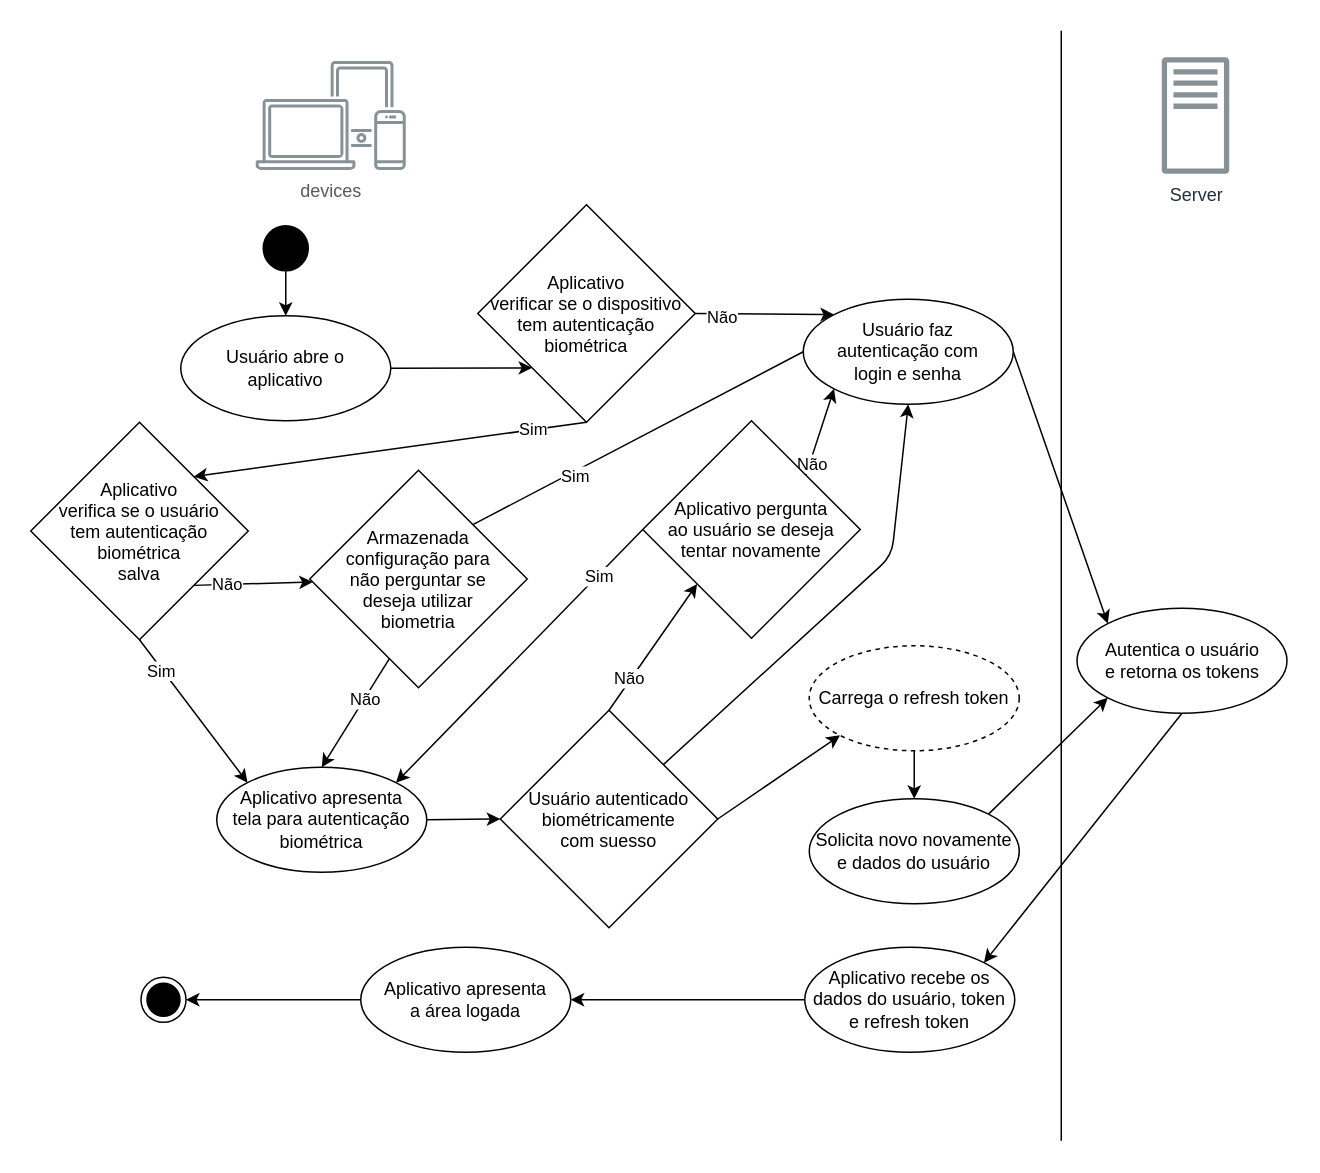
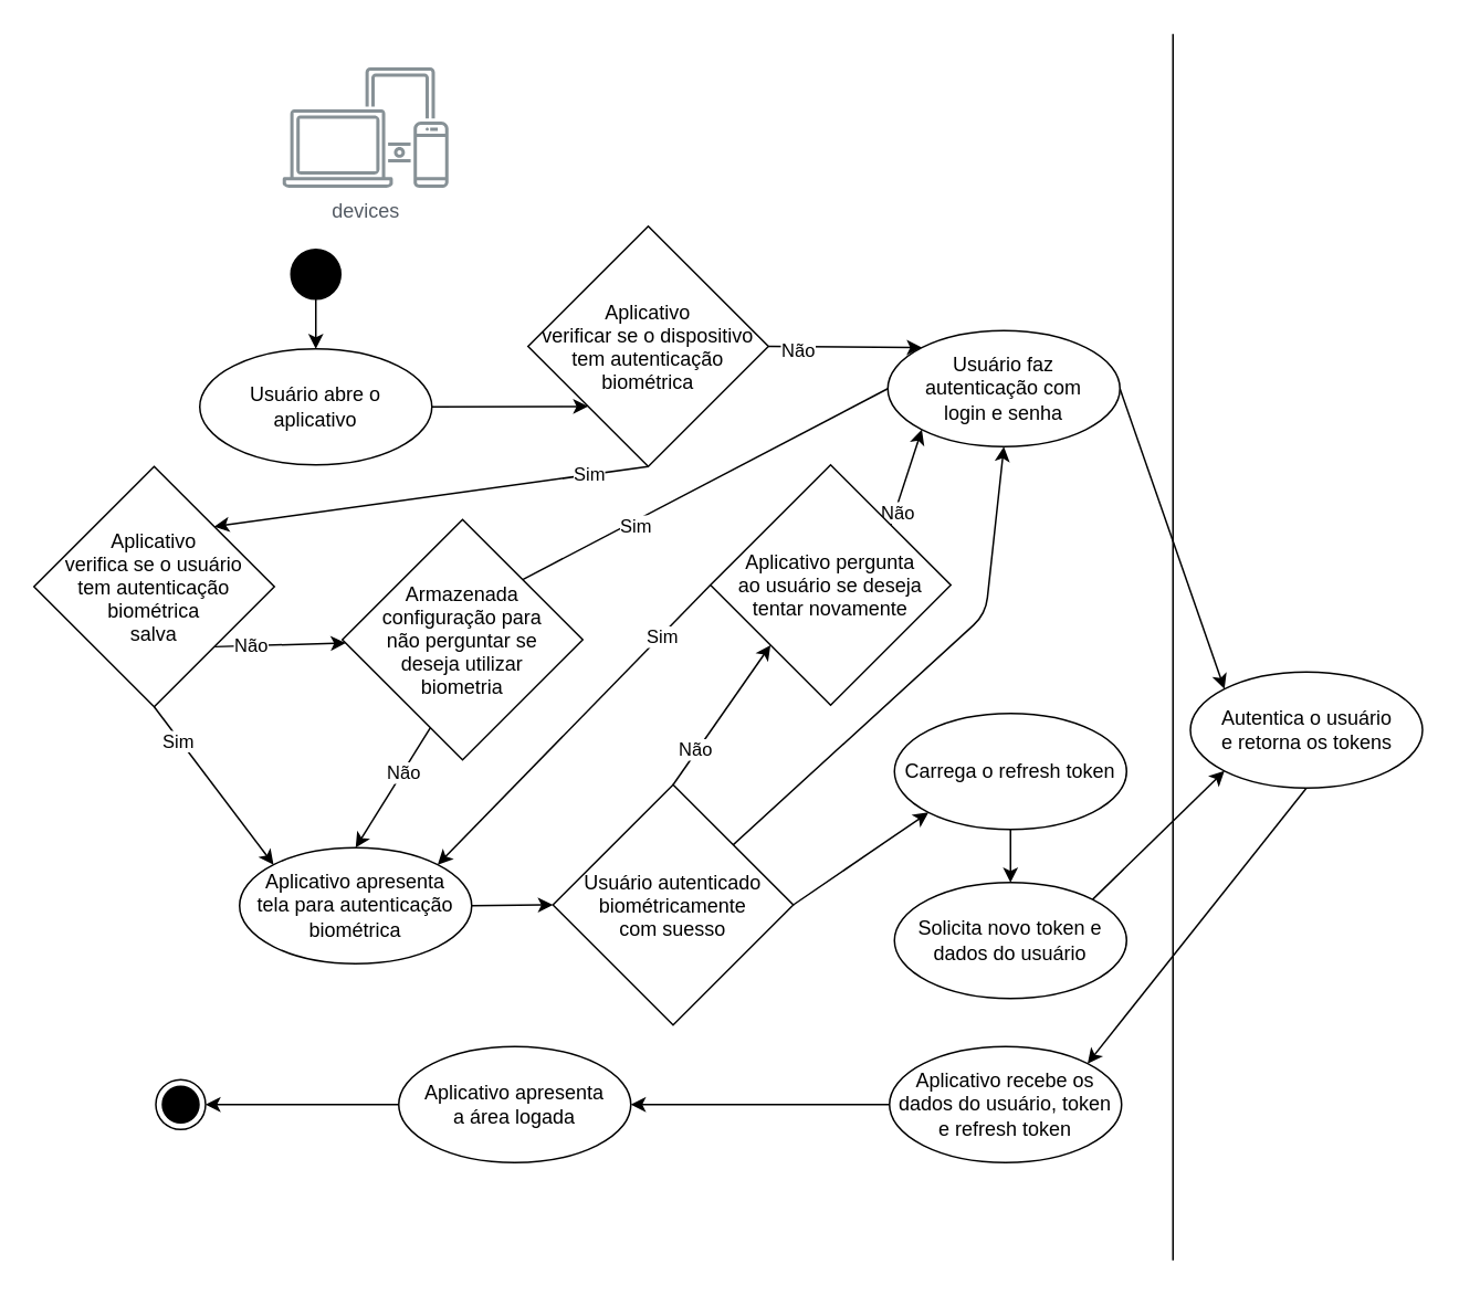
  <mxCell id="0" />
  <mxCell id="1" parent="0" />
  <mxCell id="2" value="devices" style="sketch=0;outlineConnect=0;gradientColor=none;fontColor=#545B64;strokeColor=none;fillColor=#879196;dashed=0;verticalLabelPosition=bottom;verticalAlign=top;align=center;html=1;fontSize=12;fontStyle=0;aspect=fixed;shape=mxgraph.aws4.illustration_devices;pointerEvents=1" vertex="1" parent="1"><mxGeometry x="170" y="40" width="100" height="73" as="geometry" /></mxCell>
- <mxCell id="3" value="Server" style="sketch=0;outlineConnect=0;fontColor=#232F3E;gradientColor=none;fillColor=#879196;strokeColor=none;dashed=0;verticalLabelPosition=bottom;verticalAlign=top;align=center;html=1;fontSize=12;fontStyle=0;aspect=fixed;pointerEvents=1;shape=mxgraph.aws4.traditional_server;" vertex="1" parent="1"><mxGeometry x="774" y="37.5" width="45" height="78" as="geometry" /></mxCell>
  <mxCell id="4" value="" style="endArrow=none;html=1;" edge="1" parent="1"><mxGeometry width="50" height="50" relative="1" as="geometry"><mxPoint x="707" y="760" as="sourcePoint" /><mxPoint x="707" y="20" as="targetPoint" /></mxGeometry></mxCell>
  <mxCell id="5" style="edgeStyle=none;html=1;exitX=0.5;exitY=1;exitDx=0;exitDy=0;entryX=0.5;entryY=0;entryDx=0;entryDy=0;" edge="1" parent="1" source="6" target="8"><mxGeometry relative="1" as="geometry" /></mxCell>
  <mxCell id="6" value="" style="ellipse;fillColor=strokeColor;" vertex="1" parent="1"><mxGeometry x="175" y="150" width="30" height="30" as="geometry" /></mxCell>
  <mxCell id="7" style="edgeStyle=none;html=1;exitX=1;exitY=0.5;exitDx=0;exitDy=0;entryX=1;entryY=1;entryDx=0;entryDy=0;" edge="1" parent="1" source="8" target="37"><mxGeometry relative="1" as="geometry" /></mxCell>
  <mxCell id="8" value="Usuário abre o&lt;br&gt;aplicativo" style="ellipse;whiteSpace=wrap;html=1;" vertex="1" parent="1"><mxGeometry x="120" y="210" width="140" height="70" as="geometry" /></mxCell>
  <mxCell id="9" style="edgeStyle=none;html=1;exitX=0.5;exitY=1;exitDx=0;exitDy=0;entryX=1;entryY=0;entryDx=0;entryDy=0;" edge="1" parent="1" source="10" target="12"><mxGeometry relative="1" as="geometry" /></mxCell>
  <mxCell id="10" value="Autentica o usuário&lt;br&gt;e retorna os tokens" style="ellipse;whiteSpace=wrap;html=1;" vertex="1" parent="1"><mxGeometry x="717.5" y="405" width="140" height="70" as="geometry" /></mxCell>
  <mxCell id="11" style="edgeStyle=none;html=1;exitX=0;exitY=0.5;exitDx=0;exitDy=0;entryX=1;entryY=0.5;entryDx=0;entryDy=0;" edge="1" parent="1" source="12" target="32"><mxGeometry relative="1" as="geometry" /></mxCell>
  <mxCell id="12" value="Aplicativo recebe os&lt;br&gt;dados do usuário, token e refresh token" style="ellipse;whiteSpace=wrap;html=1;" vertex="1" parent="1"><mxGeometry x="536" y="631" width="140" height="70" as="geometry" /></mxCell>
  <mxCell id="13" style="edgeStyle=none;html=1;exitX=1;exitY=0.5;exitDx=0;exitDy=0;entryX=0;entryY=0;entryDx=0;entryDy=0;" edge="1" parent="1" source="17" target="19"><mxGeometry relative="1" as="geometry" /></mxCell>
  <mxCell id="14" value="Sim" style="edgeLabel;html=1;align=center;verticalAlign=middle;resizable=0;points=[];" vertex="1" connectable="0" parent="13"><mxGeometry x="-0.573" y="-1" relative="1" as="geometry"><mxPoint as="offset" /></mxGeometry></mxCell>
  <mxCell id="15" style="edgeStyle=none;html=1;exitX=1;exitY=0;exitDx=0;exitDy=0;" edge="1" parent="1" source="17" target="27"><mxGeometry relative="1" as="geometry" /></mxCell>
  <mxCell id="16" value="Não" style="edgeLabel;html=1;align=center;verticalAlign=middle;resizable=0;points=[];" vertex="1" connectable="0" parent="15"><mxGeometry x="-0.455" y="1" relative="1" as="geometry"><mxPoint as="offset" /></mxGeometry></mxCell>
  <mxCell id="17" value="Aplicativo&#10;verifica se o usuário &#10;tem autenticação&#10;biométrica&#10;salva" style="rhombus;direction=south;" vertex="1" parent="1"><mxGeometry x="20" y="281" width="145" height="145" as="geometry" /></mxCell>
  <mxCell id="18" style="edgeStyle=none;html=1;exitX=1;exitY=0.5;exitDx=0;exitDy=0;entryX=0.5;entryY=1;entryDx=0;entryDy=0;" edge="1" parent="1" source="19" target="49"><mxGeometry relative="1" as="geometry" /></mxCell>
  <mxCell id="19" value="Aplicativo apresenta&lt;br&gt;tela para autenticação&lt;br&gt;biométrica" style="ellipse;whiteSpace=wrap;html=1;" vertex="1" parent="1"><mxGeometry x="144" y="511" width="140" height="70" as="geometry" /></mxCell>
  <mxCell id="20" style="edgeStyle=none;html=1;exitX=0;exitY=0.5;exitDx=0;exitDy=0;entryX=1;entryY=1;entryDx=0;entryDy=0;" edge="1" parent="1" source="49" target="42"><mxGeometry relative="1" as="geometry" /></mxCell>
  <mxCell id="21" value="Não" style="edgeLabel;html=1;align=center;verticalAlign=middle;resizable=0;points=[];" vertex="1" connectable="0" parent="20"><mxGeometry x="-0.517" y="2" relative="1" as="geometry"><mxPoint as="offset" /></mxGeometry></mxCell>
  <mxCell id="22" style="edgeStyle=none;html=1;exitX=0.5;exitY=0;exitDx=0;exitDy=0;entryX=0;entryY=1;entryDx=0;entryDy=0;" edge="1" parent="1" source="49" target="44"><mxGeometry relative="1" as="geometry" /></mxCell>
  <mxCell id="23" style="edgeStyle=none;html=1;exitX=0;exitY=0;exitDx=0;exitDy=0;entryX=0.5;entryY=1;entryDx=0;entryDy=0;startArrow=none;" edge="1" parent="1" source="49" target="29"><mxGeometry relative="1" as="geometry"><mxPoint x="512.75" y="504.25" as="sourcePoint" /><mxPoint x="633" y="279" as="targetPoint" /><Array as="points"><mxPoint x="594" y="370" /></Array></mxGeometry></mxCell>
  <mxCell id="24" style="edgeStyle=none;html=1;exitX=0;exitY=0;exitDx=0;exitDy=0;entryX=0.5;entryY=0;entryDx=0;entryDy=0;" edge="1" parent="1" source="27" target="19"><mxGeometry relative="1" as="geometry" /></mxCell>
  <mxCell id="25" value="Não" style="edgeLabel;html=1;align=center;verticalAlign=middle;resizable=0;points=[];" vertex="1" connectable="0" parent="24"><mxGeometry x="-0.403" y="2" relative="1" as="geometry"><mxPoint as="offset" /></mxGeometry></mxCell>
  <mxCell id="26" value="Não" style="edgeLabel;html=1;align=center;verticalAlign=middle;resizable=0;points=[];" vertex="1" connectable="0" parent="24"><mxGeometry x="0.443" relative="1" as="geometry"><mxPoint as="offset" /></mxGeometry></mxCell>
  <mxCell id="27" value="Armazenada&#10;configuração para&#10;não perguntar se&#10;deseja utilizar&#10;biometria" style="rhombus;direction=south;" vertex="1" parent="1"><mxGeometry x="206" y="313" width="145" height="145" as="geometry" /></mxCell>
  <mxCell id="28" style="edgeStyle=none;html=1;exitX=1;exitY=0.5;exitDx=0;exitDy=0;entryX=0;entryY=0;entryDx=0;entryDy=0;" edge="1" parent="1" source="29" target="10"><mxGeometry relative="1" as="geometry" /></mxCell>
  <mxCell id="29" value="Usuário faz&lt;br&gt;autenticação com&lt;br&gt;login e senha" style="ellipse;whiteSpace=wrap;html=1;" vertex="1" parent="1"><mxGeometry x="535" y="199" width="140" height="70" as="geometry" /></mxCell>
  <mxCell id="30" value="" style="ellipse;html=1;shape=endState;fillColor=strokeColor;" vertex="1" parent="1"><mxGeometry x="93.5" y="651" width="30" height="30" as="geometry" /></mxCell>
  <mxCell id="31" style="edgeStyle=none;html=1;exitX=0;exitY=0.5;exitDx=0;exitDy=0;" edge="1" parent="1" source="32" target="30"><mxGeometry relative="1" as="geometry" /></mxCell>
  <mxCell id="32" value="Aplicativo apresenta&lt;br&gt;a área logada" style="ellipse;whiteSpace=wrap;html=1;" vertex="1" parent="1"><mxGeometry x="240" y="631" width="140" height="70" as="geometry" /></mxCell>
  <mxCell id="33" style="edgeStyle=none;html=1;exitX=1;exitY=0.5;exitDx=0;exitDy=0;entryX=0;entryY=0;entryDx=0;entryDy=0;" edge="1" parent="1" source="37" target="17"><mxGeometry relative="1" as="geometry" /></mxCell>
  <mxCell id="34" value="Sim" style="edgeLabel;html=1;align=center;verticalAlign=middle;resizable=0;points=[];" vertex="1" connectable="0" parent="33"><mxGeometry x="-0.727" relative="1" as="geometry"><mxPoint as="offset" /></mxGeometry></mxCell>
  <mxCell id="35" style="edgeStyle=none;html=1;exitX=0.5;exitY=0;exitDx=0;exitDy=0;entryX=0;entryY=0;entryDx=0;entryDy=0;" edge="1" parent="1" source="37" target="29"><mxGeometry relative="1" as="geometry" /></mxCell>
  <mxCell id="36" value="Não" style="edgeLabel;html=1;align=center;verticalAlign=middle;resizable=0;points=[];" vertex="1" connectable="0" parent="35"><mxGeometry x="-0.876" y="-2" relative="1" as="geometry"><mxPoint x="12" as="offset" /></mxGeometry></mxCell>
  <mxCell id="37" value="Aplicativo&#10;verificar se o dispositivo&#10;tem autenticação&#10;biométrica" style="rhombus;direction=south;" vertex="1" parent="1"><mxGeometry x="318" y="136" width="145" height="145" as="geometry" /></mxCell>
  <mxCell id="38" style="edgeStyle=none;html=1;exitX=0;exitY=0;exitDx=0;exitDy=0;entryX=0;entryY=1;entryDx=0;entryDy=0;" edge="1" parent="1" source="42" target="29"><mxGeometry relative="1" as="geometry" /></mxCell>
  <mxCell id="39" value="Não" style="edgeLabel;html=1;align=center;verticalAlign=middle;resizable=0;points=[];" vertex="1" connectable="0" parent="38"><mxGeometry x="-0.727" y="-1" relative="1" as="geometry"><mxPoint as="offset" /></mxGeometry></mxCell>
  <mxCell id="40" style="edgeStyle=none;html=1;exitX=0.5;exitY=1;exitDx=0;exitDy=0;entryX=1;entryY=0;entryDx=0;entryDy=0;" edge="1" parent="1" source="42" target="19"><mxGeometry relative="1" as="geometry" /></mxCell>
  <mxCell id="41" value="Sim" style="edgeLabel;html=1;align=center;verticalAlign=middle;resizable=0;points=[];" vertex="1" connectable="0" parent="40"><mxGeometry x="-0.632" y="1" relative="1" as="geometry"><mxPoint as="offset" /></mxGeometry></mxCell>
  <mxCell id="42" value="Aplicativo pergunta&#10;ao usuário se deseja&#10;tentar novamente" style="rhombus;direction=south;" vertex="1" parent="1"><mxGeometry x="428" y="280" width="145" height="145" as="geometry" /></mxCell>
  <mxCell id="43" style="edgeStyle=none;html=1;exitX=0.5;exitY=1;exitDx=0;exitDy=0;entryX=0.5;entryY=0;entryDx=0;entryDy=0;" edge="1" parent="1" source="44" target="46"><mxGeometry relative="1" as="geometry" /></mxCell>
- <mxCell id="44" value="Carrega o refresh token" style="ellipse;whiteSpace=wrap;html=1;dashed=1;" vertex="1" parent="1"><mxGeometry x="539" y="430" width="140" height="70" as="geometry" /></mxCell>
+ <mxCell id="44" value="Carrega o refresh token" style="ellipse;whiteSpace=wrap;html=1;" vertex="1" parent="1"><mxGeometry x="539" y="430" width="140" height="70" as="geometry" /></mxCell>
  <mxCell id="45" style="edgeStyle=none;html=1;exitX=1;exitY=0;exitDx=0;exitDy=0;entryX=0;entryY=1;entryDx=0;entryDy=0;" edge="1" parent="1" source="46" target="10"><mxGeometry relative="1" as="geometry" /></mxCell>
- <mxCell id="46" value="Solicita novo novamente e dados do usuário" style="ellipse;whiteSpace=wrap;html=1;" vertex="1" parent="1"><mxGeometry x="539" y="532" width="140" height="70" as="geometry" /></mxCell>
+ <mxCell id="46" value="Solicita novo token e dados do usuário" style="ellipse;whiteSpace=wrap;html=1;" vertex="1" parent="1"><mxGeometry x="539" y="532" width="140" height="70" as="geometry" /></mxCell>
  <mxCell id="47" value="" style="edgeStyle=none;html=1;exitX=0;exitY=0;exitDx=0;exitDy=0;entryX=0;entryY=0.5;entryDx=0;entryDy=0;endArrow=none;" edge="1" parent="1" source="27" target="29"><mxGeometry relative="1" as="geometry"><mxPoint x="228.75" y="628.75" as="sourcePoint" /><mxPoint x="580" y="325" as="targetPoint" /></mxGeometry></mxCell>
  <mxCell id="48" value="Sim" style="edgeLabel;html=1;align=center;verticalAlign=middle;resizable=0;points=[];" vertex="1" connectable="0" parent="47"><mxGeometry x="-0.4" y="-2" relative="1" as="geometry"><mxPoint as="offset" /></mxGeometry></mxCell>
  <mxCell id="49" value="Usuário autenticado&#10;biométricamente&#10;com suesso" style="rhombus;direction=south;" vertex="1" parent="1"><mxGeometry x="333" y="473" width="145" height="145" as="geometry" /></mxCell>
